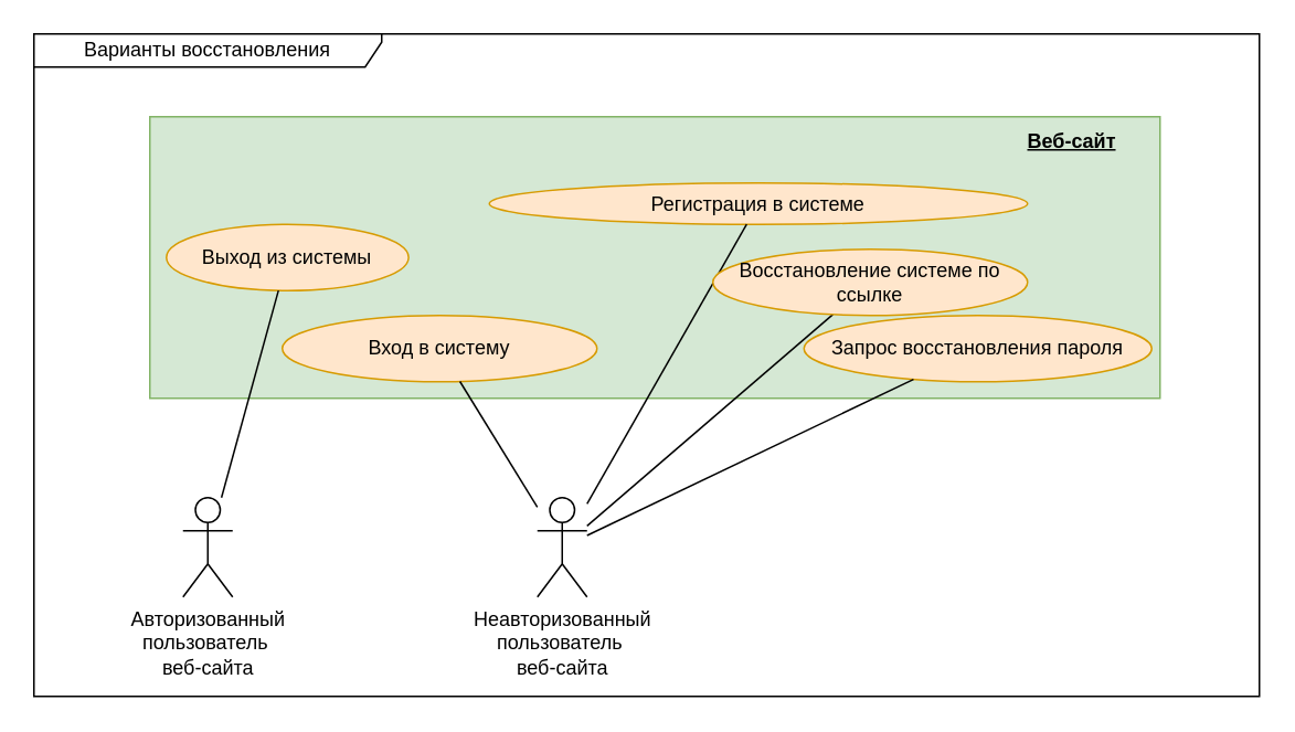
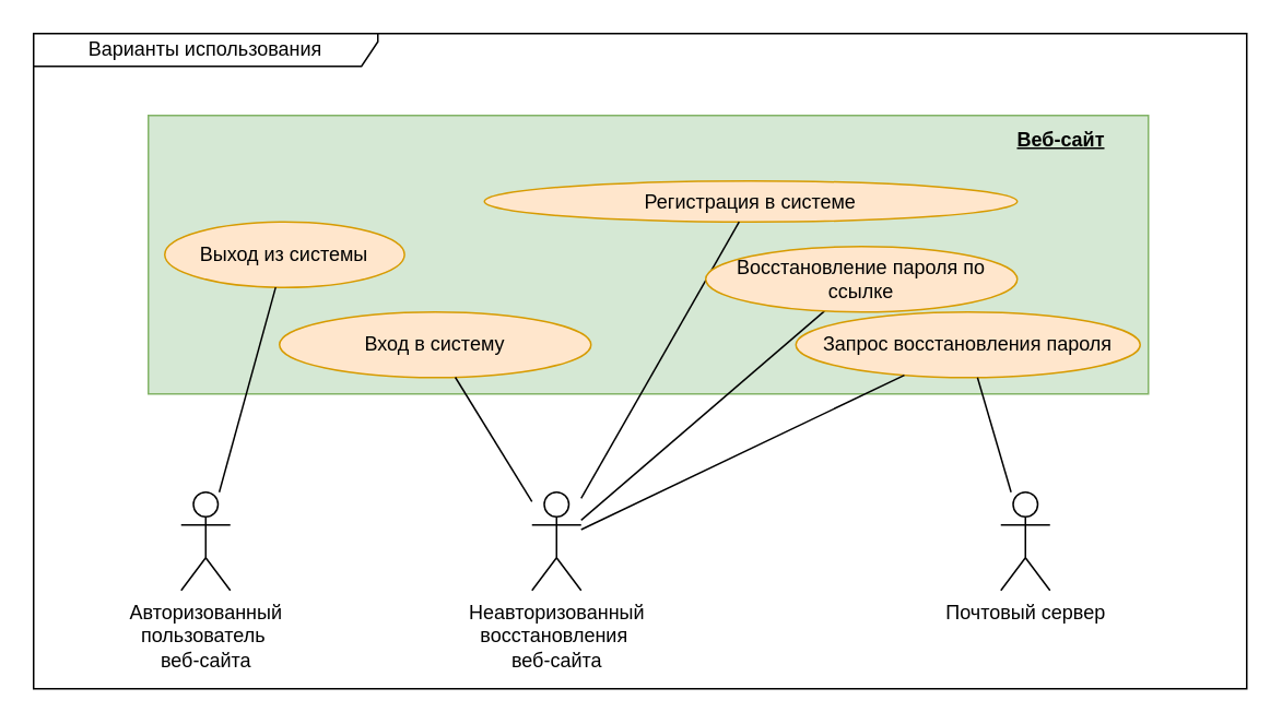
  <mxCell id="0" />
  <mxCell id="1" parent="0" />
  <mxCell id="2" value="" style="html=1;dropTarget=0;whiteSpace=wrap;fillColor=#d5e8d4;strokeColor=#82b366;" parent="1" vertex="1"><mxGeometry x="90" y="70" width="610" height="170" as="geometry" /></mxCell>
  <mxCell id="3" value="&lt;div&gt;Авторизованный&lt;/div&gt;&lt;div&gt;пользователь&amp;nbsp;&lt;/div&gt;веб-сайта" style="shape=umlActor;verticalLabelPosition=bottom;verticalAlign=top;html=1;outlineConnect=0;" parent="1" vertex="1"><mxGeometry x="110" y="300" width="30" height="60" as="geometry" /></mxCell>
- <mxCell id="4" value="Варианты восстановления" style="shape=umlFrame;whiteSpace=wrap;html=1;pointerEvents=0;width=210;height=20;" parent="1" vertex="1"><mxGeometry x="20" y="20" width="740" height="400" as="geometry" /></mxCell>
+ <mxCell id="4" value="Варианты использования" style="shape=umlFrame;whiteSpace=wrap;html=1;pointerEvents=0;width=210;height=20;" parent="1" vertex="1"><mxGeometry x="20" y="20" width="740" height="400" as="geometry" /></mxCell>
  <mxCell id="5" value="&lt;u&gt;&lt;b&gt;Веб-сайт&lt;br&gt;&lt;/b&gt;&lt;/u&gt;" style="text;html=1;strokeColor=none;fillColor=none;align=center;verticalAlign=middle;whiteSpace=wrap;rounded=0;" parent="1" vertex="1"><mxGeometry x="592.5" y="70" width="107.5" height="30" as="geometry" /></mxCell>
  <mxCell id="6" value="Запрос&amp;nbsp;&lt;span style=&quot;background-color: initial;&quot;&gt;восстановления пароля&lt;/span&gt;" style="ellipse;whiteSpace=wrap;html=1;fillColor=#ffe6cc;strokeColor=#d79b00;" parent="1" vertex="1"><mxGeometry x="485" y="190" width="210" height="40" as="geometry" /></mxCell>
  <mxCell id="7" value="" style="endArrow=none;html=1;rounded=0;" parent="1" source="9" target="6" edge="1"><mxGeometry width="50" height="50" relative="1" as="geometry"><mxPoint x="395" y="300" as="sourcePoint" /><mxPoint x="110" y="-55" as="targetPoint" /></mxGeometry></mxCell>
  <mxCell id="8" style="rounded=0;orthogonalLoop=1;jettySize=auto;html=1;endArrow=none;endFill=0;" edge="1" parent="1" source="9" target="18"><mxGeometry relative="1" as="geometry" /></mxCell>
- <mxCell id="9" value="&lt;div style=&quot;border-color: var(--border-color);&quot;&gt;Неавторизованный&lt;/div&gt;&lt;div style=&quot;border-color: var(--border-color);&quot;&gt;пользователь&amp;nbsp;&lt;/div&gt;веб-сайта" style="shape=umlActor;verticalLabelPosition=bottom;verticalAlign=top;html=1;outlineConnect=0;" parent="1" vertex="1"><mxGeometry x="324" y="300" width="30" height="60" as="geometry" /></mxCell>
+ <mxCell id="9" value="&lt;div style=&quot;border-color: var(--border-color);&quot;&gt;Неавторизованный&lt;/div&gt;&lt;div style=&quot;border-color: var(--border-color);&quot;&gt;восстановления&amp;nbsp;&lt;/div&gt;веб-сайта" style="shape=umlActor;verticalLabelPosition=bottom;verticalAlign=top;html=1;outlineConnect=0;" parent="1" vertex="1"><mxGeometry x="324" y="300" width="30" height="60" as="geometry" /></mxCell>
  <mxCell id="10" value="Регистрация в системе" style="ellipse;whiteSpace=wrap;html=1;fillColor=#ffe6cc;strokeColor=#d79b00;" parent="1" vertex="1"><mxGeometry x="295" y="110" width="325" height="25" as="geometry" /></mxCell>
  <mxCell id="11" value="" style="endArrow=none;html=1;rounded=0;" parent="1" source="9" target="10" edge="1"><mxGeometry width="50" height="50" relative="1" as="geometry"><mxPoint x="515" y="310" as="sourcePoint" /><mxPoint x="515" y="185" as="targetPoint" /></mxGeometry></mxCell>
  <mxCell id="12" value="Вход в систему" style="ellipse;whiteSpace=wrap;html=1;fillColor=#ffe6cc;strokeColor=#d79b00;" parent="1" vertex="1"><mxGeometry x="170" y="190" width="190" height="40" as="geometry" /></mxCell>
  <mxCell id="13" value="" style="endArrow=none;html=1;rounded=0;" parent="1" source="9" target="12" edge="1"><mxGeometry width="50" height="50" relative="1" as="geometry"><mxPoint x="515" y="310" as="sourcePoint" /><mxPoint x="514" y="170" as="targetPoint" /></mxGeometry></mxCell>
  <mxCell id="14" value="Выход из системы" style="ellipse;whiteSpace=wrap;html=1;fillColor=#ffe6cc;strokeColor=#d79b00;" parent="1" vertex="1"><mxGeometry x="100" y="135" width="146.25" height="40" as="geometry" /></mxCell>
  <mxCell id="15" value="" style="endArrow=none;html=1;rounded=0;" parent="1" source="3" target="14" edge="1"><mxGeometry width="50" height="50" relative="1" as="geometry"><mxPoint x="709" y="310" as="sourcePoint" /><mxPoint x="730" y="170" as="targetPoint" /></mxGeometry></mxCell>
- <mxCell id="18" value="Восстановление системе по ссылке" style="ellipse;whiteSpace=wrap;html=1;fillColor=#ffe6cc;strokeColor=#d79b00;" vertex="1" parent="1"><mxGeometry x="430" y="150" width="190" height="40" as="geometry" /></mxCell>
+ <mxCell id="16" value="Почтовый сервер&lt;br&gt;&lt;div style=&quot;border-color: var(--border-color);&quot;&gt;&lt;/div&gt;" style="shape=umlActor;verticalLabelPosition=bottom;verticalAlign=top;html=1;outlineConnect=0;" parent="1" vertex="1"><mxGeometry x="610" y="300" width="30" height="60" as="geometry" /></mxCell>
+ <mxCell id="17" value="" style="endArrow=none;html=1;rounded=0;" parent="1" source="6" target="16" edge="1"><mxGeometry width="50" height="50" relative="1" as="geometry"><mxPoint x="515" y="149" as="sourcePoint" /><mxPoint x="390" y="23" as="targetPoint" /></mxGeometry></mxCell>
+ <mxCell id="18" value="Восстановление пароля по ссылке" style="ellipse;whiteSpace=wrap;html=1;fillColor=#ffe6cc;strokeColor=#d79b00;" vertex="1" parent="1"><mxGeometry x="430" y="150" width="190" height="40" as="geometry" /></mxCell>
